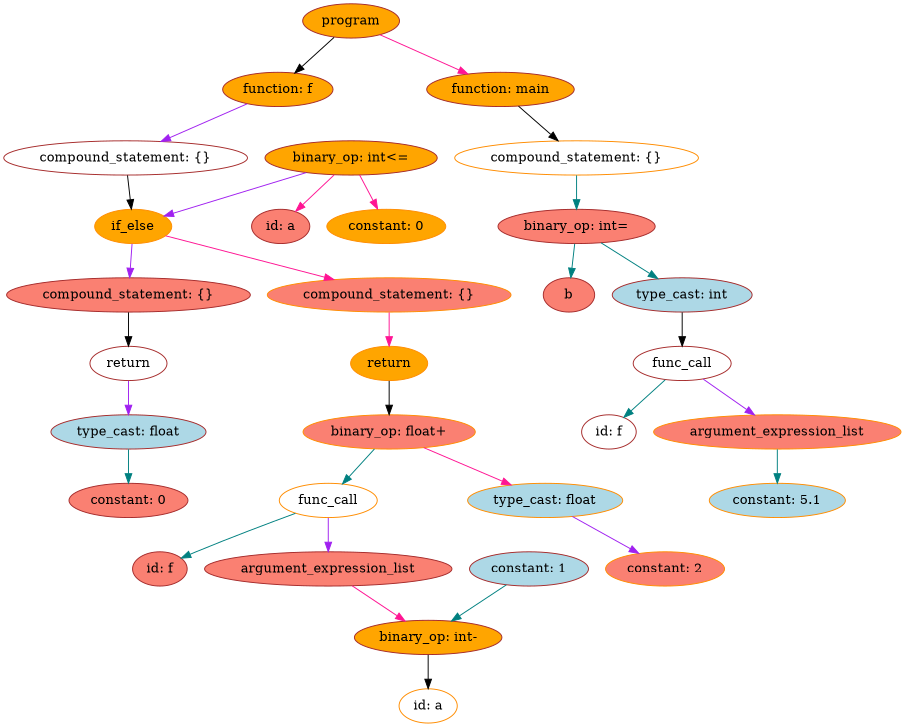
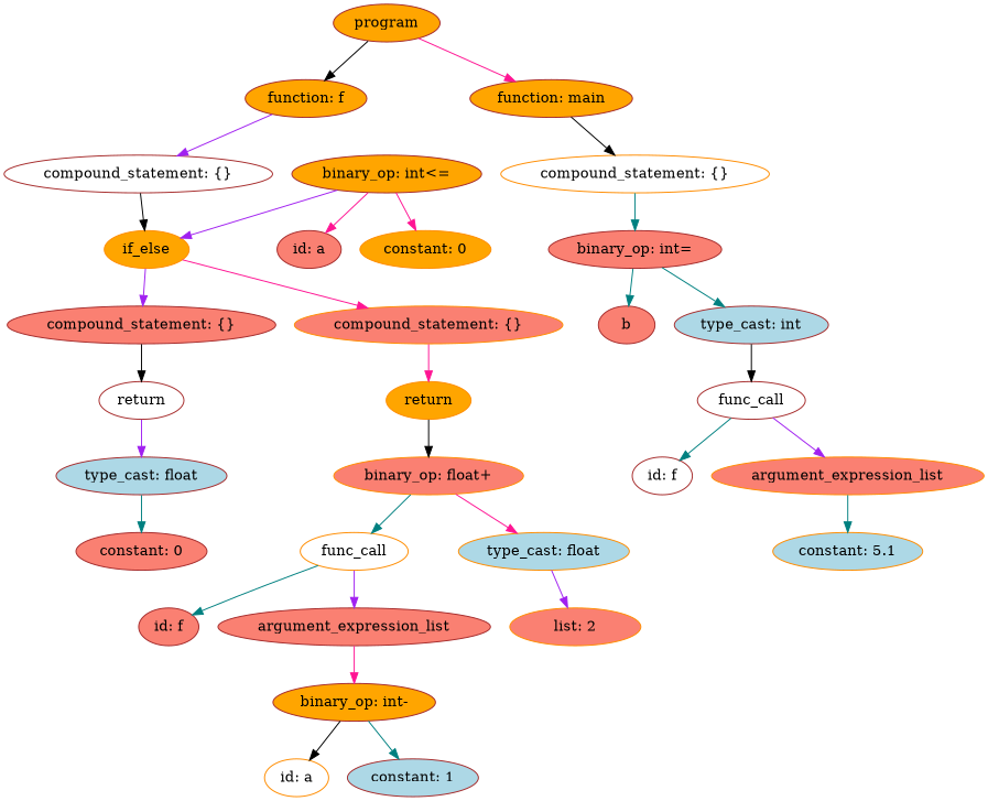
  strict digraph {
    node [color=brown fillcolor=salmon style=filled]
    edge [color=teal]
    n1 [fillcolor=orange height=0.5 label=program width=1.4082]
    n2 [fillcolor=orange height=0.5 label="function: f" width=1.6111]
    n3 [fillcolor=orange height=0.5 label="function: main" width=2.1528]
    n4 [fillcolor=white height=0.5 label="compound_statement: {}" width=3.5566]
    n5 [color=darkorange fillcolor=white height=0.5 label="compound_statement: {}" width=3.5566]
    n6 [color=darkorange fillcolor=orange height=0.5 label=if_else width=1.125]
    n7 [height=0.5 label="binary_op: int=" width=2.2929]
    n8 [height=0.5 label="compound_statement: {}" width=3.5566]
    n9 [color=darkorange height=0.5 label="compound_statement: {}" width=3.5566]
    n10 [height=0.5 label=b width=0.75]
    n11 [fillcolor=lightblue height=0.5 label="type_cast: int" width=2.0417]
    n12 [fillcolor=orange height=0.5 label="binary_op: int<=" width=2.5139]
    n13 [height=0.5 label="id: a" width=0.84854]
    n14 [color=darkorange fillcolor=orange height=0.5 label="constant: 0" width=1.7361]
    n15 [fillcolor=white height=0.5 label=return width=1.125]
    n16 [color=darkorange fillcolor=orange height=0.5 label=return width=1.125]
    n17 [fillcolor=white height=0.5 label=func_call width=1.4306]
    n18 [fillcolor=lightblue height=0.5 label="type_cast: float" width=2.2567]
    n19 [color=darkorange height=0.5 label="binary_op: float+" width=2.5139]
    n20 [fillcolor=white height=0.5 label="id: f" width=0.79437]
    n21 [color=darkorange height=0.5 label=argument_expression_list width=3.6111]
    n22 [height=0.5 label="constant: 0" width=1.7361]
    n23 [color=darkorange fillcolor=white height=0.5 label=func_call width=1.4306]
    n24 [color=darkorange fillcolor=lightblue height=0.5 label="type_cast: float" width=2.2567]
    n25 [color=darkorange fillcolor=lightblue height=0.5 label="constant: 5.1" width=1.9861]
    n26 [height=0.5 label="id: f" width=0.79437]
    n27 [height=0.5 label=argument_expression_list width=3.6111]
-   n28 [color=darkorange height=0.5 label="constant: 2" width=1.7361]
+   n28 [color=darkorange height=0.5 label="list: 2" width=1.7361]
    n29 [fillcolor=orange height=0.5 label="binary_op: int-" width=2.1528]
    n30 [color=darkorange fillcolor=white height=0.5 label="id: a" width=0.84854]
    n31 [fillcolor=lightblue height=0.5 label="constant: 1" width=1.7361]
    n1 -> n2 [color=black]
    n1 -> n3 [color=deeppink]
    n2 -> n4 [color=purple]
    n3 -> n5 [color=black]
    n4 -> n6 [color=black]
    n5 -> n7
    n6 -> n8 [color=purple]
    n6 -> n9 [color=deeppink]
    n7 -> n10
    n7 -> n11
    n8 -> n15 [color=black]
    n9 -> n16 [color=deeppink]
    n11 -> n17 [color=black]
    n12 -> n6 [color=purple]
    n12 -> n13 [color=deeppink]
    n12 -> n14 [color=deeppink]
    n15 -> n18 [color=purple]
    n16 -> n19 [color=black]
    n17 -> n20
    n17 -> n21 [color=purple]
    n18 -> n22
    n19 -> n23
    n19 -> n24 [color=deeppink]
    n21 -> n25
    n23 -> n26
    n23 -> n27 [color=purple]
    n24 -> n28 [color=purple]
    n27 -> n29 [color=deeppink]
    n29 -> n30 [color=black]
-   n31 -> n29
+   n29 -> n31
  }
